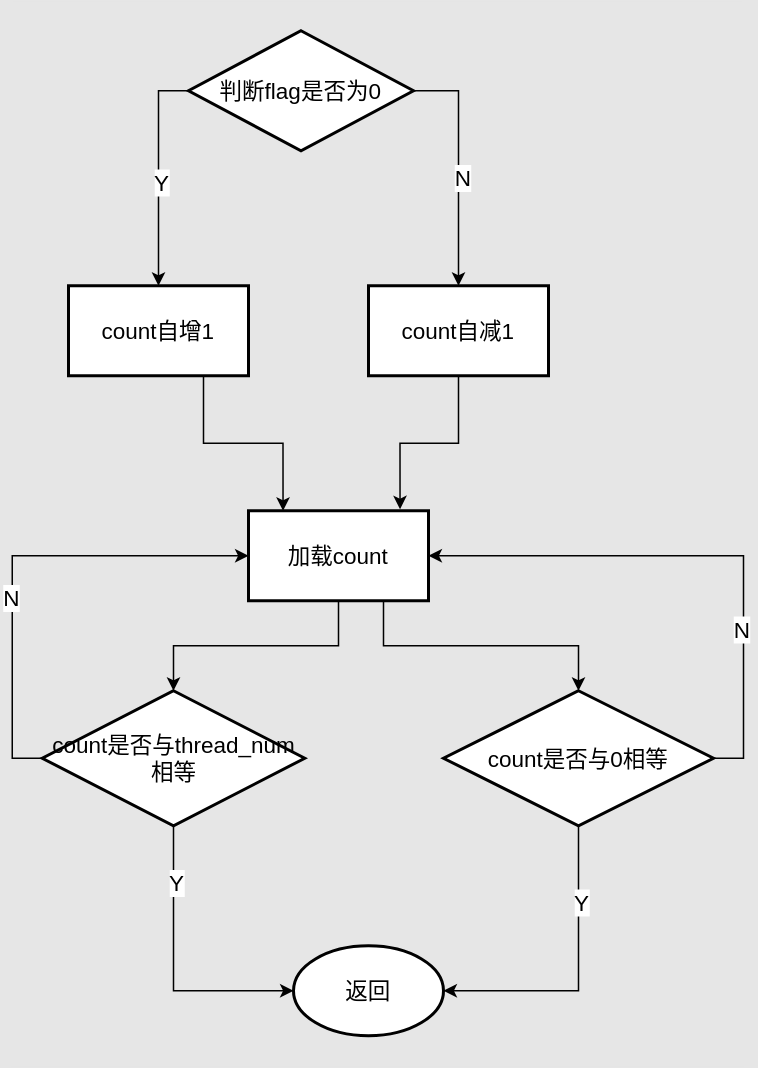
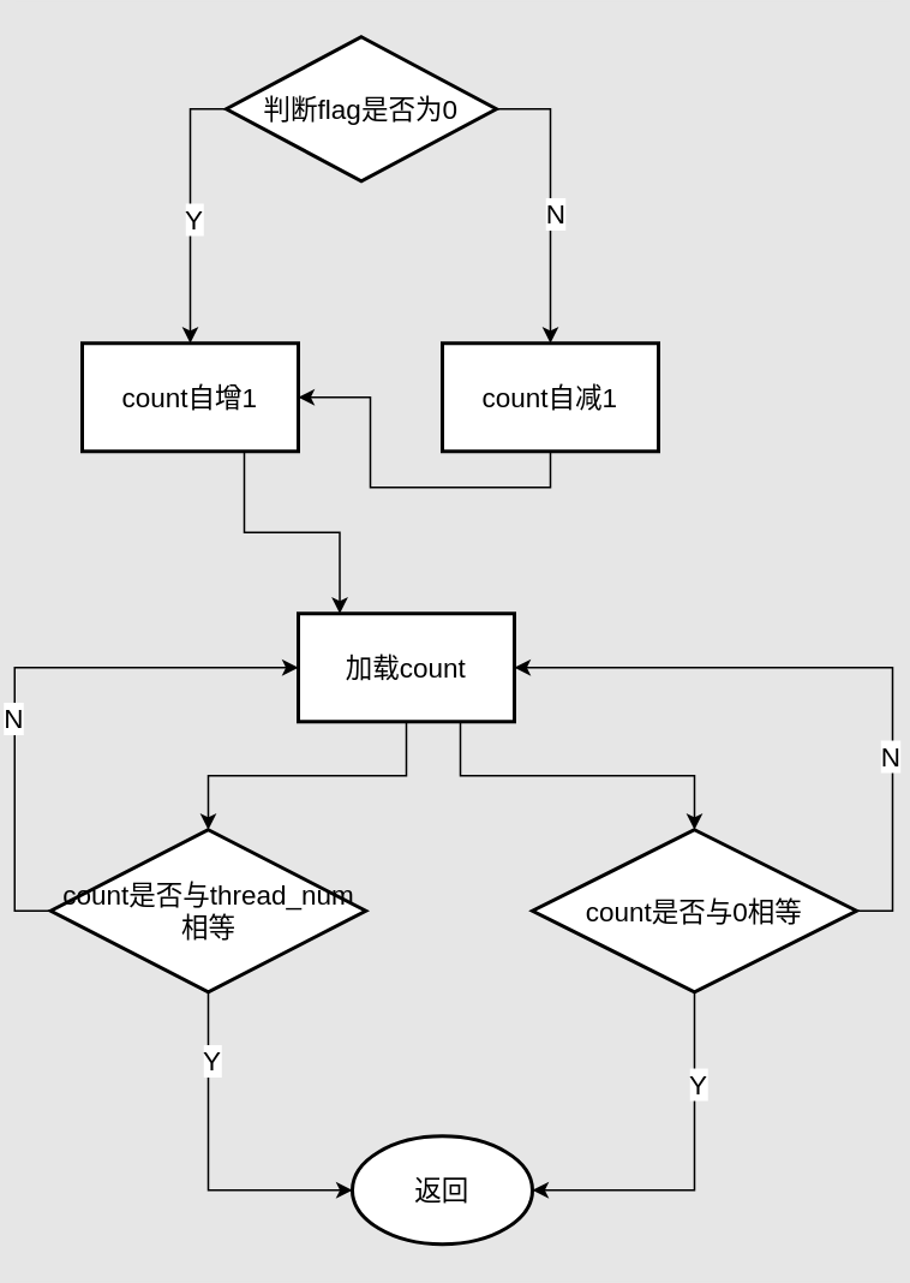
  <mxCell id="0" />
  <mxCell id="1" parent="0" />
  <mxCell id="2" value="" style="edgeStyle=orthogonalEdgeStyle;rounded=0;orthogonalLoop=1;jettySize=auto;html=1;exitX=0;exitY=0.5;exitDx=0;exitDy=0;fontSize=15;" edge="1" parent="1" source="6" target="7"><mxGeometry relative="1" as="geometry" /></mxCell>
  <mxCell id="3" value="Y" style="edgeLabel;html=1;align=center;verticalAlign=middle;resizable=0;points=[];fontSize=15;" vertex="1" connectable="0" parent="2"><mxGeometry x="0.067" y="1" relative="1" as="geometry"><mxPoint as="offset" /></mxGeometry></mxCell>
  <mxCell id="4" style="edgeStyle=orthogonalEdgeStyle;rounded=0;orthogonalLoop=1;jettySize=auto;html=1;exitX=1;exitY=0.5;exitDx=0;exitDy=0;entryX=0.5;entryY=0;entryDx=0;entryDy=0;fontSize=15;" edge="1" parent="1" source="6" target="15"><mxGeometry relative="1" as="geometry" /></mxCell>
  <mxCell id="5" value="N" style="edgeLabel;html=1;align=center;verticalAlign=middle;resizable=0;points=[];fontSize=15;" vertex="1" connectable="0" parent="4"><mxGeometry x="0.087" y="2" relative="1" as="geometry"><mxPoint as="offset" /></mxGeometry></mxCell>
  <mxCell id="6" value="判断flag是否为0" style="rhombus;whiteSpace=wrap;html=1;strokeWidth=2;fontSize=15;" vertex="1" parent="1"><mxGeometry x="118" y="20" width="150" height="80" as="geometry" /></mxCell>
  <mxCell id="7" value="count自增1" style="whiteSpace=wrap;html=1;strokeWidth=2;fontSize=15;" vertex="1" parent="1"><mxGeometry x="38" y="190" width="120" height="60" as="geometry" /></mxCell>
  <mxCell id="8" style="edgeStyle=orthogonalEdgeStyle;rounded=0;orthogonalLoop=1;jettySize=auto;html=1;exitX=0.5;exitY=1;exitDx=0;exitDy=0;entryX=0.5;entryY=0;entryDx=0;entryDy=0;fontSize=15;" edge="1" parent="1" source="10" target="13"><mxGeometry relative="1" as="geometry" /></mxCell>
  <mxCell id="9" value="" style="edgeStyle=orthogonalEdgeStyle;rounded=0;orthogonalLoop=1;jettySize=auto;html=1;exitX=0.75;exitY=1;exitDx=0;exitDy=0;fontSize=15;" edge="1" parent="1" source="10" target="18"><mxGeometry relative="1" as="geometry" /></mxCell>
  <mxCell id="10" value="加载count" style="whiteSpace=wrap;html=1;strokeWidth=2;fontSize=15;" vertex="1" parent="1"><mxGeometry x="158" y="340" width="120" height="60" as="geometry" /></mxCell>
  <mxCell id="11" style="edgeStyle=orthogonalEdgeStyle;rounded=0;orthogonalLoop=1;jettySize=auto;html=1;entryX=0;entryY=0.5;entryDx=0;entryDy=0;exitX=0;exitY=0.5;exitDx=0;exitDy=0;fontSize=15;" edge="1" parent="1" source="13" target="10"><mxGeometry relative="1" as="geometry" /></mxCell>
  <mxCell id="12" value="N" style="edgeLabel;html=1;align=center;verticalAlign=middle;resizable=0;points=[];fontSize=15;" vertex="1" connectable="0" parent="11"><mxGeometry x="-0.181" y="2" relative="1" as="geometry"><mxPoint x="1" as="offset" /></mxGeometry></mxCell>
  <mxCell id="13" value="count是否与thread_num相等" style="rhombus;whiteSpace=wrap;html=1;strokeWidth=2;fontSize=15;" vertex="1" parent="1"><mxGeometry x="20.5" y="460" width="175" height="90" as="geometry" /></mxCell>
  <mxCell id="14" value="返回" style="strokeWidth=2;html=1;shape=mxgraph.flowchart.start_1;whiteSpace=wrap;fontSize=15;" vertex="1" parent="1"><mxGeometry x="188" y="630" width="100" height="60" as="geometry" /></mxCell>
  <mxCell id="15" value="count自减1" style="whiteSpace=wrap;html=1;strokeWidth=2;fontSize=15;" vertex="1" parent="1"><mxGeometry x="238" y="190" width="120" height="60" as="geometry" /></mxCell>
  <mxCell id="16" style="edgeStyle=orthogonalEdgeStyle;rounded=0;orthogonalLoop=1;jettySize=auto;html=1;exitX=1;exitY=0.5;exitDx=0;exitDy=0;entryX=1;entryY=0.5;entryDx=0;entryDy=0;fontSize=15;" edge="1" parent="1" source="18" target="10"><mxGeometry relative="1" as="geometry" /></mxCell>
  <mxCell id="17" value="N" style="edgeLabel;html=1;align=center;verticalAlign=middle;resizable=0;points=[];fontSize=15;" vertex="1" connectable="0" parent="16"><mxGeometry x="-0.414" y="2" relative="1" as="geometry"><mxPoint as="offset" /></mxGeometry></mxCell>
  <mxCell id="18" value="count是否与0相等" style="rhombus;whiteSpace=wrap;html=1;strokeWidth=2;fontSize=15;" vertex="1" parent="1"><mxGeometry x="288" y="460" width="180" height="90" as="geometry" /></mxCell>
  <mxCell id="19" style="edgeStyle=orthogonalEdgeStyle;rounded=0;orthogonalLoop=1;jettySize=auto;html=1;exitX=0.5;exitY=1;exitDx=0;exitDy=0;entryX=1;entryY=0.5;entryDx=0;entryDy=0;entryPerimeter=0;fontSize=15;" edge="1" parent="1" source="18" target="14"><mxGeometry relative="1" as="geometry" /></mxCell>
  <mxCell id="20" value="Y" style="edgeLabel;html=1;align=center;verticalAlign=middle;resizable=0;points=[];fontSize=15;" vertex="1" connectable="0" parent="19"><mxGeometry x="-0.5" y="1" relative="1" as="geometry"><mxPoint as="offset" /></mxGeometry></mxCell>
  <mxCell id="21" style="edgeStyle=orthogonalEdgeStyle;rounded=0;orthogonalLoop=1;jettySize=auto;html=1;exitX=0.5;exitY=1;exitDx=0;exitDy=0;entryX=0;entryY=0.5;entryDx=0;entryDy=0;entryPerimeter=0;fontSize=15;" edge="1" parent="1" source="13" target="14"><mxGeometry relative="1" as="geometry" /></mxCell>
  <mxCell id="22" value="Y" style="edgeLabel;html=1;align=center;verticalAlign=middle;resizable=0;points=[];fontSize=15;" vertex="1" connectable="0" parent="21"><mxGeometry x="-0.611" y="1" relative="1" as="geometry"><mxPoint as="offset" /></mxGeometry></mxCell>
- <mxCell id="23" style="edgeStyle=orthogonalEdgeStyle;rounded=0;orthogonalLoop=1;jettySize=auto;html=1;exitX=0.5;exitY=1;exitDx=0;exitDy=0;entryX=0.842;entryY=-0.017;entryDx=0;entryDy=0;entryPerimeter=0;fontSize=15;" edge="1" parent="1" source="15" target="10"><mxGeometry relative="1" as="geometry" /></mxCell>
+ <mxCell id="23" style="edgeStyle=orthogonalEdgeStyle;rounded=0;orthogonalLoop=1;jettySize=auto;html=1;exitX=0.5;exitY=1;exitDx=0;exitDy=0;fontSize=15;" edge="1" parent="1" source="15" target="7"><mxGeometry relative="1" as="geometry" /></mxCell>
  <mxCell id="24" style="edgeStyle=orthogonalEdgeStyle;rounded=0;orthogonalLoop=1;jettySize=auto;html=1;exitX=0.75;exitY=1;exitDx=0;exitDy=0;entryX=0.192;entryY=0;entryDx=0;entryDy=0;entryPerimeter=0;fontSize=15;" edge="1" parent="1" source="7" target="10"><mxGeometry relative="1" as="geometry" /></mxCell>
